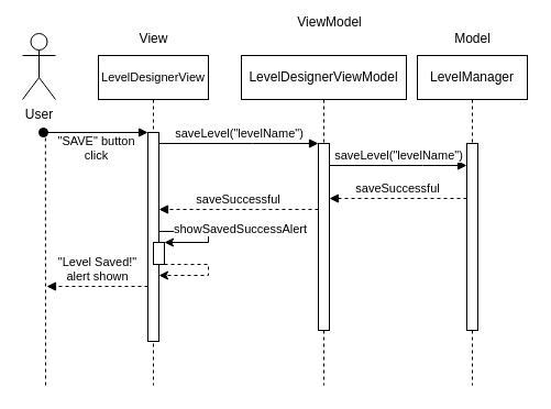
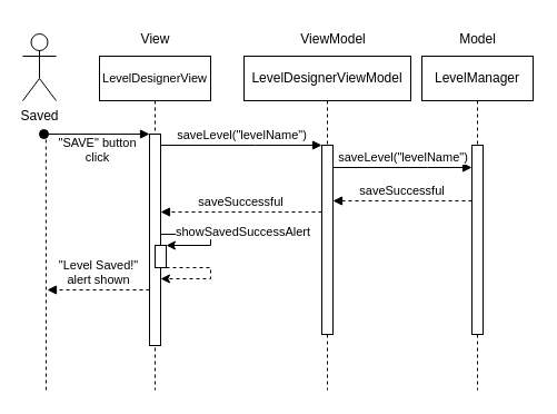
  <mxCell id="0" />
  <mxCell id="1" parent="0" />
  <mxCell id="2" value="&lt;font style=&quot;font-size: 11px;&quot;&gt;LevelDesignerView&lt;/font&gt;" style="shape=umlLifeline;perimeter=lifelinePerimeter;whiteSpace=wrap;html=1;container=0;dropTarget=0;collapsible=0;recursiveResize=0;outlineConnect=0;portConstraint=eastwest;newEdgeStyle={&quot;edgeStyle&quot;:&quot;elbowEdgeStyle&quot;,&quot;elbow&quot;:&quot;vertical&quot;,&quot;curved&quot;:0,&quot;rounded&quot;:0};" parent="1" vertex="1"><mxGeometry x="89" y="50" width="100" height="300" as="geometry" /></mxCell>
  <mxCell id="3" value="" style="html=1;points=[];perimeter=orthogonalPerimeter;outlineConnect=0;targetShapes=umlLifeline;portConstraint=eastwest;newEdgeStyle={&quot;edgeStyle&quot;:&quot;elbowEdgeStyle&quot;,&quot;elbow&quot;:&quot;vertical&quot;,&quot;curved&quot;:0,&quot;rounded&quot;:0};" parent="2" vertex="1"><mxGeometry x="45" y="70" width="10" height="190" as="geometry" /></mxCell>
  <mxCell id="4" value="" style="html=1;points=[];perimeter=orthogonalPerimeter;outlineConnect=0;targetShapes=umlLifeline;portConstraint=eastwest;newEdgeStyle={&quot;edgeStyle&quot;:&quot;elbowEdgeStyle&quot;,&quot;elbow&quot;:&quot;vertical&quot;,&quot;curved&quot;:0,&quot;rounded&quot;:0};" parent="2" vertex="1"><mxGeometry x="50" y="170" width="10" height="20" as="geometry" /></mxCell>
  <mxCell id="5" value="LevelDesignerViewModel" style="shape=umlLifeline;perimeter=lifelinePerimeter;whiteSpace=wrap;html=1;container=0;dropTarget=0;collapsible=0;recursiveResize=0;outlineConnect=0;portConstraint=eastwest;newEdgeStyle={&quot;edgeStyle&quot;:&quot;elbowEdgeStyle&quot;,&quot;elbow&quot;:&quot;vertical&quot;,&quot;curved&quot;:0,&quot;rounded&quot;:0};" parent="1" vertex="1"><mxGeometry x="219" y="50" width="150" height="300" as="geometry" /></mxCell>
  <mxCell id="6" value="" style="html=1;points=[];perimeter=orthogonalPerimeter;outlineConnect=0;targetShapes=umlLifeline;portConstraint=eastwest;newEdgeStyle={&quot;edgeStyle&quot;:&quot;elbowEdgeStyle&quot;,&quot;elbow&quot;:&quot;vertical&quot;,&quot;curved&quot;:0,&quot;rounded&quot;:0};" parent="5" vertex="1"><mxGeometry x="70" y="80" width="10" height="170" as="geometry" /></mxCell>
  <mxCell id="7" value="saveLevel(&quot;levelName&quot;)" style="html=1;verticalAlign=bottom;endArrow=block;edgeStyle=elbowEdgeStyle;elbow=vertical;curved=0;rounded=0;" parent="1" source="3" target="6" edge="1"><mxGeometry relative="1" as="geometry"><mxPoint x="244" y="140" as="sourcePoint" /><Array as="points"><mxPoint x="229" y="130" /></Array></mxGeometry></mxCell>
  <mxCell id="8" value="saveSuccessful" style="html=1;verticalAlign=bottom;endArrow=block;edgeStyle=elbowEdgeStyle;elbow=vertical;curved=0;rounded=0;dashed=1;" parent="1" source="6" edge="1"><mxGeometry relative="1" as="geometry"><mxPoint x="339" y="190" as="sourcePoint" /><Array as="points"><mxPoint x="239" y="190" /></Array><mxPoint x="144" y="190" as="targetPoint" /></mxGeometry></mxCell>
  <mxCell id="9" value="LevelManager" style="shape=umlLifeline;perimeter=lifelinePerimeter;whiteSpace=wrap;html=1;container=0;dropTarget=0;collapsible=0;recursiveResize=0;outlineConnect=0;portConstraint=eastwest;newEdgeStyle={&quot;edgeStyle&quot;:&quot;elbowEdgeStyle&quot;,&quot;elbow&quot;:&quot;vertical&quot;,&quot;curved&quot;:0,&quot;rounded&quot;:0};" vertex="1" parent="1"><mxGeometry x="379" y="50" width="100" height="300" as="geometry" /></mxCell>
  <mxCell id="10" value="" style="html=1;points=[];perimeter=orthogonalPerimeter;outlineConnect=0;targetShapes=umlLifeline;portConstraint=eastwest;newEdgeStyle={&quot;edgeStyle&quot;:&quot;elbowEdgeStyle&quot;,&quot;elbow&quot;:&quot;vertical&quot;,&quot;curved&quot;:0,&quot;rounded&quot;:0};" vertex="1" parent="9"><mxGeometry x="45" y="80" width="10" height="170" as="geometry" /></mxCell>
  <mxCell id="11" value="saveLevel(&quot;levelName&quot;)" style="html=1;verticalAlign=bottom;endArrow=block;edgeStyle=elbowEdgeStyle;elbow=vertical;curved=0;rounded=0;" edge="1" parent="1" target="10"><mxGeometry relative="1" as="geometry"><mxPoint x="299" y="150" as="sourcePoint" /><Array as="points"><mxPoint x="384" y="150" /></Array><mxPoint x="459" y="150" as="targetPoint" /></mxGeometry></mxCell>
  <mxCell id="12" value="saveSuccessful" style="html=1;verticalAlign=bottom;endArrow=block;edgeStyle=elbowEdgeStyle;elbow=vertical;curved=0;rounded=0;dashed=1;" edge="1" parent="1" source="10"><mxGeometry relative="1" as="geometry"><mxPoint x="489" y="180" as="sourcePoint" /><Array as="points"><mxPoint x="389" y="180" /></Array><mxPoint x="299" y="180" as="targetPoint" /></mxGeometry></mxCell>
  <mxCell id="13" value="" style="endArrow=classic;html=1;rounded=0;" edge="1" parent="1" target="4"><mxGeometry width="50" height="50" relative="1" as="geometry"><mxPoint x="144" y="210" as="sourcePoint" /><mxPoint x="199" y="240" as="targetPoint" /><Array as="points"><mxPoint x="169" y="210" /><mxPoint x="189" y="210" /><mxPoint x="189" y="220" /></Array></mxGeometry></mxCell>
  <mxCell id="14" value="showSavedSuccessAlert" style="edgeLabel;html=1;align=center;verticalAlign=middle;resizable=0;points=[];" vertex="1" connectable="0" parent="13"><mxGeometry x="-0.36" y="1" relative="1" as="geometry"><mxPoint x="43" y="-2" as="offset" /></mxGeometry></mxCell>
  <mxCell id="15" value="" style="endArrow=classic;html=1;rounded=0;dashed=1;" edge="1" parent="1" target="3"><mxGeometry width="50" height="50" relative="1" as="geometry"><mxPoint x="149" y="240" as="sourcePoint" /><mxPoint x="149" y="250" as="targetPoint" /><Array as="points"><mxPoint x="169" y="240" /><mxPoint x="189" y="240" /><mxPoint x="189" y="250" /></Array></mxGeometry></mxCell>
- <mxCell id="16" value="User" style="shape=umlActor;verticalLabelPosition=bottom;verticalAlign=top;html=1;outlineConnect=0;" vertex="1" parent="1"><mxGeometry x="20" y="30" width="30" height="60" as="geometry" /></mxCell>
+ <mxCell id="16" value="Saved" style="shape=umlActor;verticalLabelPosition=bottom;verticalAlign=top;html=1;outlineConnect=0;" vertex="1" parent="1"><mxGeometry x="20" y="30" width="30" height="60" as="geometry" /></mxCell>
  <mxCell id="17" value="&quot;Level Saved!&quot;&lt;br&gt;alert shown" style="html=1;verticalAlign=bottom;endArrow=block;edgeStyle=elbowEdgeStyle;elbow=horizontal;curved=0;rounded=0;dashed=1;" edge="1" parent="1" source="3"><mxGeometry relative="1" as="geometry"><mxPoint x="129" y="260" as="sourcePoint" /><Array as="points"><mxPoint x="57" y="260" /></Array><mxPoint x="42" y="260" as="targetPoint" /></mxGeometry></mxCell>
  <mxCell id="18" value="" style="endArrow=none;dashed=1;html=1;rounded=0;" edge="1" parent="1"><mxGeometry width="50" height="50" relative="1" as="geometry"><mxPoint x="41" y="350" as="sourcePoint" /><mxPoint x="40.86" y="120" as="targetPoint" /></mxGeometry></mxCell>
  <mxCell id="19" value="&quot;SAVE&quot; button&lt;br&gt;click" style="html=1;verticalAlign=bottom;startArrow=oval;endArrow=block;startSize=8;edgeStyle=elbowEdgeStyle;elbow=vertical;curved=0;rounded=0;" parent="1" target="3" edge="1"><mxGeometry y="-30" relative="1" as="geometry"><mxPoint x="39" y="120" as="sourcePoint" /><mxPoint as="offset" /></mxGeometry></mxCell>
  <mxCell id="20" value="View" style="text;html=1;align=center;verticalAlign=middle;resizable=0;points=[];autosize=1;strokeColor=none;fillColor=none;" vertex="1" parent="1"><mxGeometry x="114" y="20" width="50" height="30" as="geometry" /></mxCell>
- <mxCell id="21" value="ViewModel" style="text;html=1;align=center;verticalAlign=middle;resizable=0;points=[];autosize=1;strokeColor=none;fillColor=none;" vertex="1" parent="1"><mxGeometry x="259" y="5" width="80" height="30" as="geometry" /></mxCell>
+ <mxCell id="21" value="ViewModel" style="text;html=1;align=center;verticalAlign=middle;resizable=0;points=[];autosize=1;strokeColor=none;fillColor=none;" vertex="1" parent="1"><mxGeometry x="259" y="20" width="80" height="30" as="geometry" /></mxCell>
  <mxCell id="22" value="Model" style="text;html=1;align=center;verticalAlign=middle;resizable=0;points=[];autosize=1;strokeColor=none;fillColor=none;" vertex="1" parent="1"><mxGeometry x="399" y="20" width="60" height="30" as="geometry" /></mxCell>
